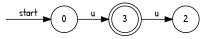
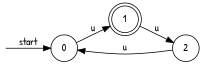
  digraph {
    fontname="Patrick Hand"
    rankdir=LR
    node [fontname="Patrick Hand" shape=circle]
    edge [fontname="Patrick Hand"]
    __start [shape=point style=invis]
    0
-   1 [shape=doublecircle label=3]
+   1 [shape=doublecircle]
    2
    __start -> 0 [label=start]
    0 -> 1 [label=u]
    1 -> 2 [label=u]
+   2 -> 0 [label=u]
  }
